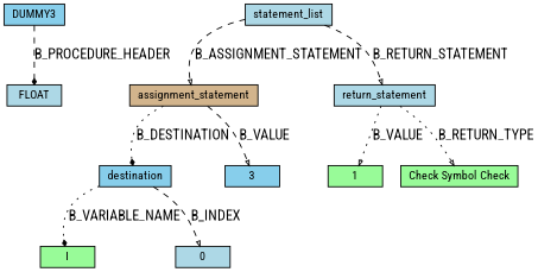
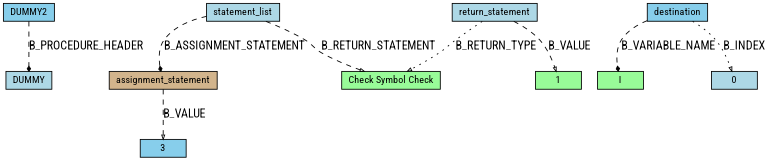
  digraph {
    fontname="Roboto Condensed"
    ranksep=.6
    node [fillcolor=lightblue fontname="Roboto Condensed" fontsize=12 shape=box style=filled]
    edge [arrowhead=onormal arrowsize=.5 fontname="Roboto Condensed" style=dashed]
-   n1 [fillcolor=skyblue height=.1 label=DUMMY3]
-   n2 [height=.1 label=FLOAT]
+   n1 [fillcolor=skyblue height=.1 label=DUMMY2]
+   n2 [height=.1 label=DUMMY]
    n3 [height=.1 label=statement_list]
    n4 [fillcolor=tan height=.1 label=assignment_statement]
    n5 [height=.1 label=return_statement]
    n6 [fillcolor=skyblue height=.1 label=destination]
    n7 [fillcolor=skyblue height=.1 label=3]
    n8 [fillcolor=palegreen height=.1 label=1]
    n9 [fillcolor=palegreen height=.1 label="Check Symbol Check"]
    n10 [fillcolor=palegreen height=.1 label=I]
    n11 [height=.1 label=0]
    n1 -> n2 [arrowhead=diamond label=B_PROCEDURE_HEADER]
-   n3 -> n4 [label=B_ASSIGNMENT_STATEMENT]
-   n3 -> n5 [label=B_RETURN_STATEMENT]
-   n4 -> n6 [arrowhead=diamond label=B_DESTINATION style=dotted]
+   n3 -> n4 [arrowhead=diamond label=B_ASSIGNMENT_STATEMENT]
+   n3 -> n9 [label=B_RETURN_STATEMENT]
    n4 -> n7 [label=B_VALUE]
-   n5 -> n8 [label=B_VALUE style=dotted]
+   n5 -> n8 [label=B_VALUE]
    n5 -> n9 [label=B_RETURN_TYPE style=dotted]
-   n6 -> n10 [arrowhead=diamond label=B_VARIABLE_NAME style=dotted]
-   n6 -> n11 [label=B_INDEX]
+   n6 -> n10 [arrowhead=diamond label=B_VARIABLE_NAME]
+   n6 -> n11 [label=B_INDEX style=dotted]
  }
